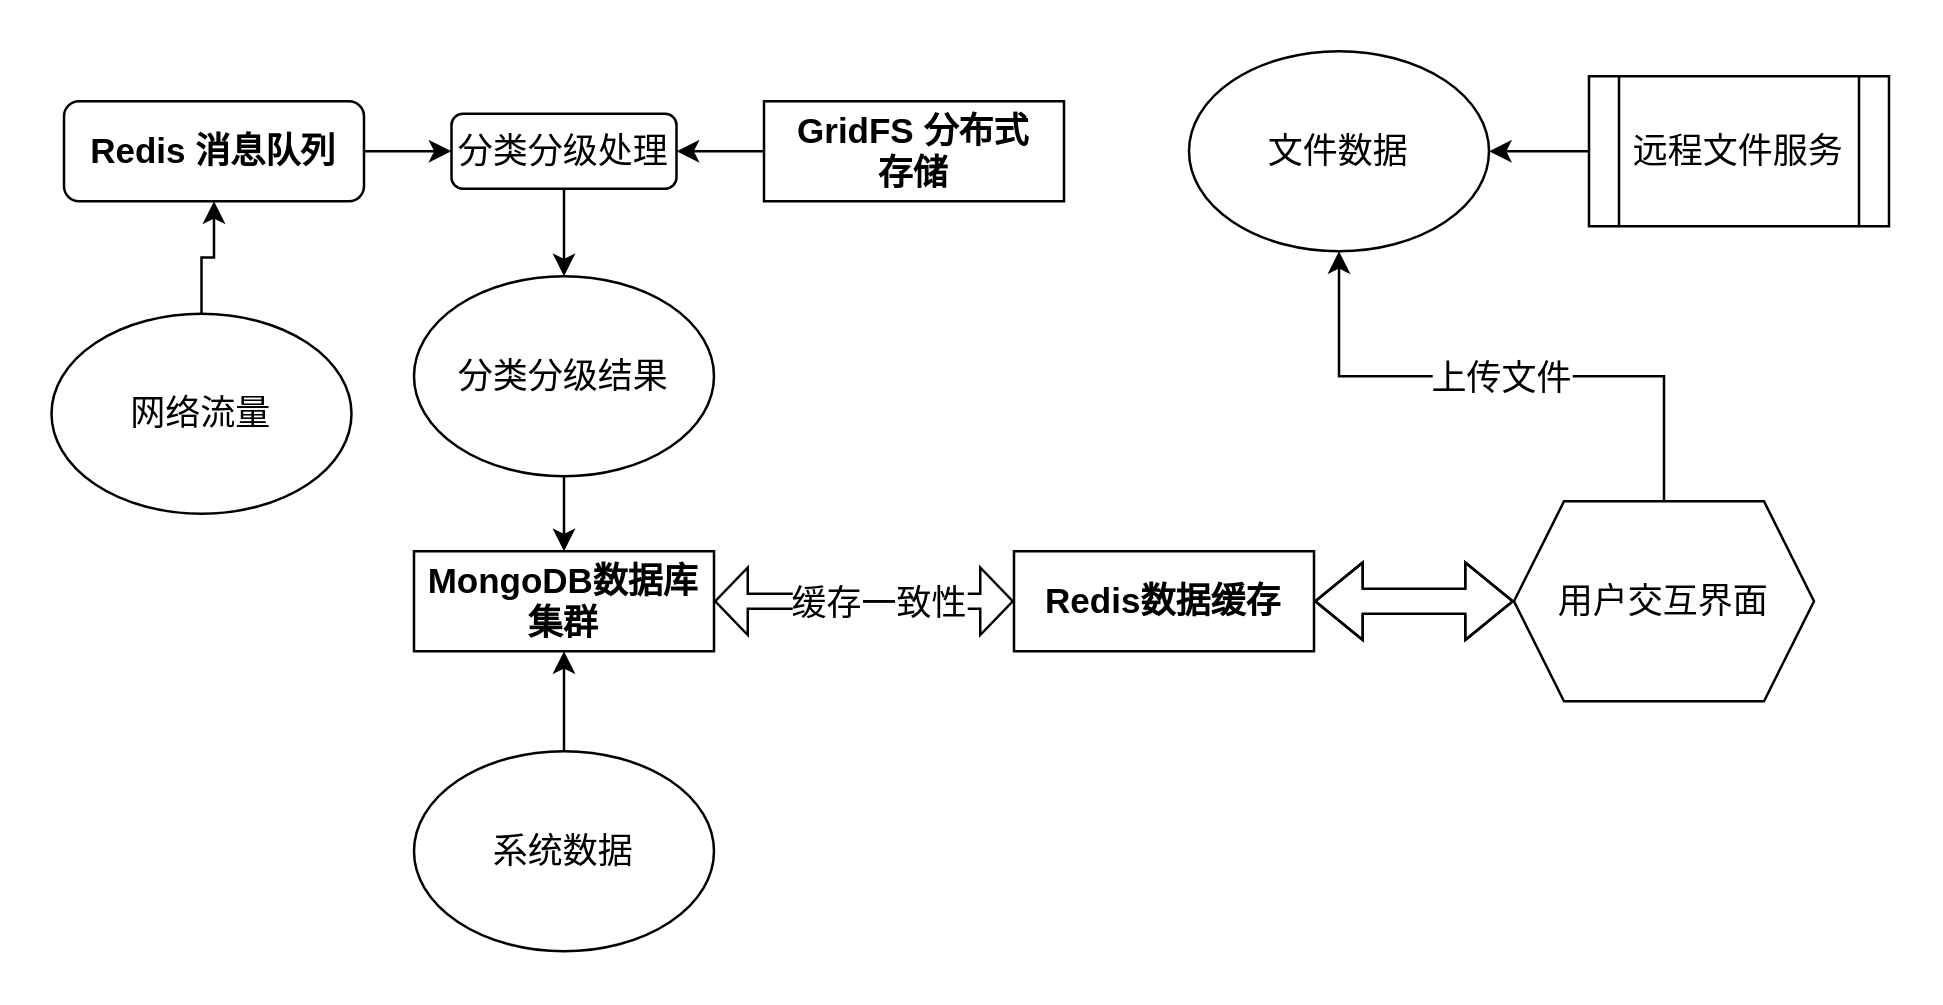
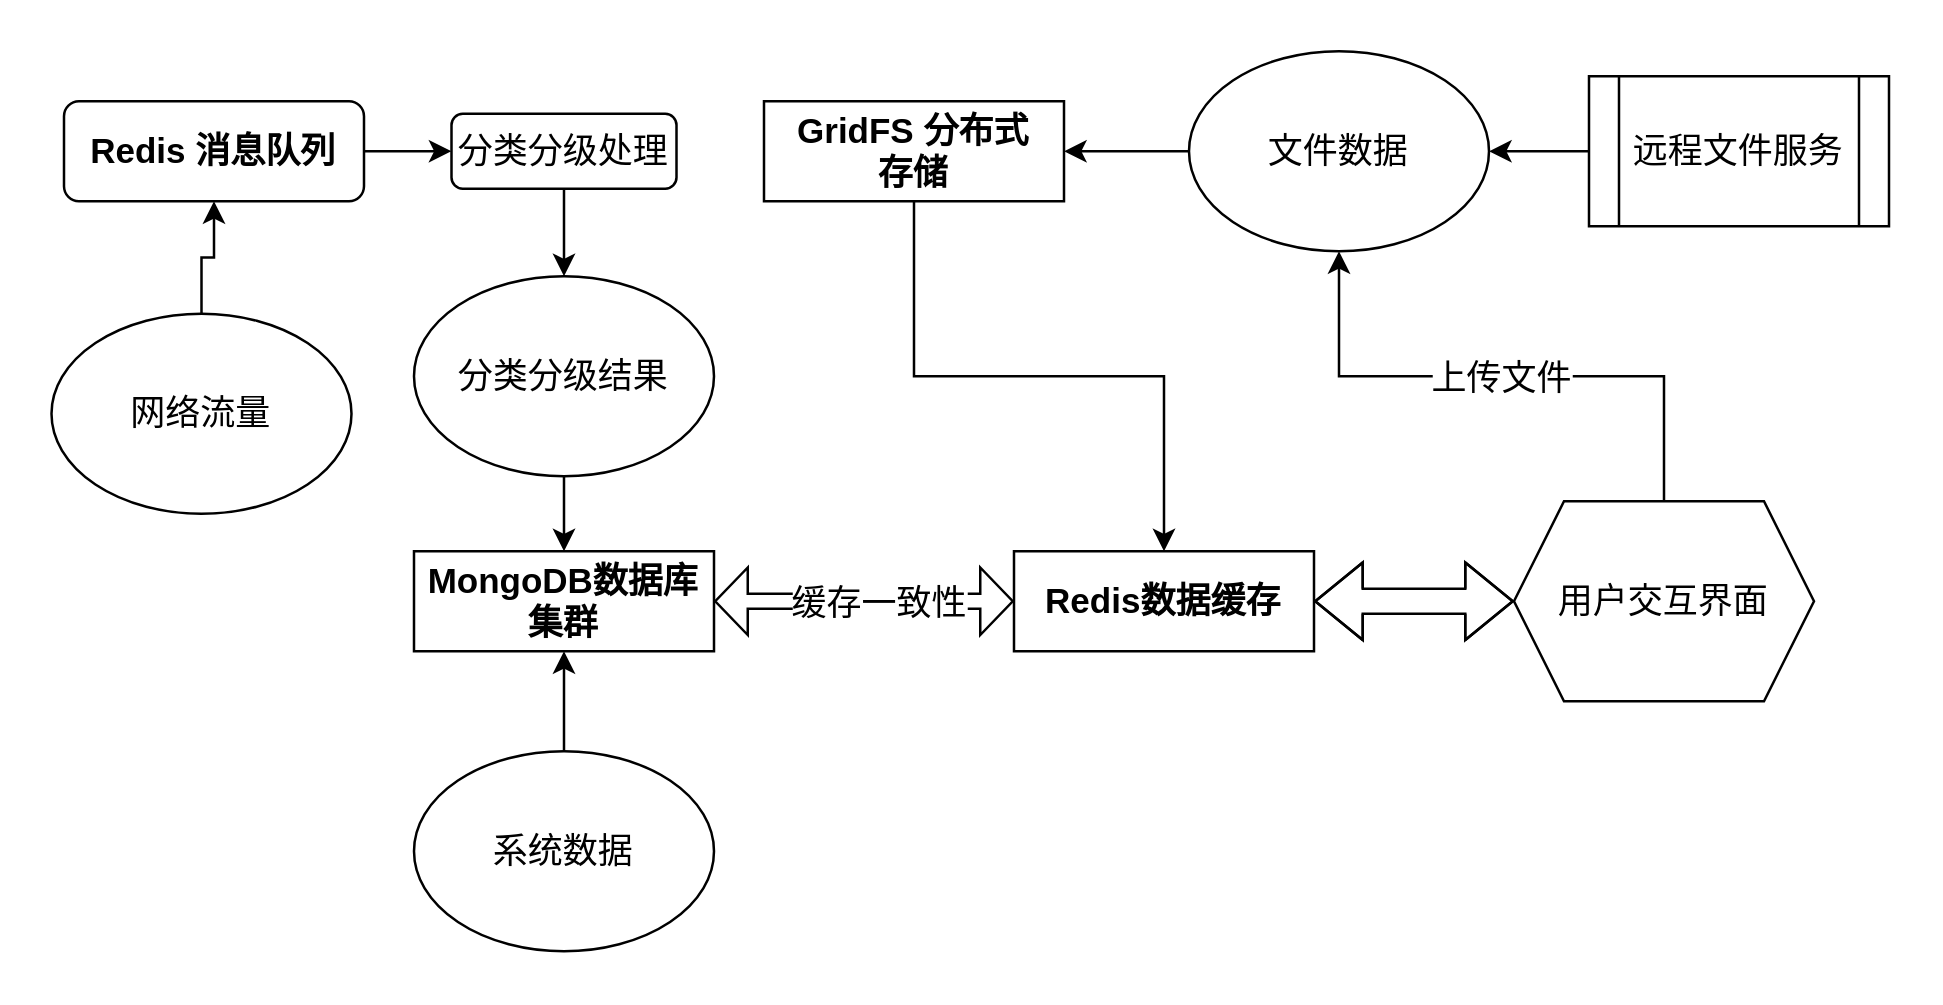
  <mxCell id="0" />
  <mxCell id="1" parent="0" />
  <mxCell id="2" value="" style="edgeStyle=orthogonalEdgeStyle;rounded=0;orthogonalLoop=1;jettySize=auto;html=1;fontSize=14;" edge="1" parent="1" source="3" target="27"><mxGeometry relative="1" as="geometry" /></mxCell>
  <mxCell id="3" value="&lt;b style=&quot;font-size: 14px;&quot;&gt;Redis 消息队列&lt;/b&gt;" style="whiteSpace=wrap;html=1;fontSize=14;rounded=1;" vertex="1" parent="1"><mxGeometry x="25" y="40" width="120" height="40" as="geometry" /></mxCell>
  <mxCell id="4" style="edgeStyle=orthogonalEdgeStyle;rounded=0;orthogonalLoop=1;jettySize=auto;html=1;exitX=0.5;exitY=1;exitDx=0;exitDy=0;fontSize=14;" edge="1" parent="1" source="3" target="3"><mxGeometry relative="1" as="geometry" /></mxCell>
  <mxCell id="5" style="edgeStyle=orthogonalEdgeStyle;rounded=0;orthogonalLoop=1;jettySize=auto;html=1;exitX=0.5;exitY=1;exitDx=0;exitDy=0;fontSize=14;" edge="1" parent="1" source="3" target="3"><mxGeometry relative="1" as="geometry" /></mxCell>
  <mxCell id="6" value="&lt;b style=&quot;font-size: 14px;&quot;&gt;Redis数据缓存&lt;/b&gt;" style="rounded=0;whiteSpace=wrap;html=1;fontSize=14;" vertex="1" parent="1"><mxGeometry x="405" y="220" width="120" height="40" as="geometry" /></mxCell>
  <mxCell id="7" value="&lt;b style=&quot;font-size: 14px;&quot;&gt;MongoDB数据库集群&lt;/b&gt;" style="rounded=0;whiteSpace=wrap;html=1;fontSize=14;" vertex="1" parent="1"><mxGeometry x="165" y="220" width="120" height="40" as="geometry" /></mxCell>
- <mxCell id="8" value="" style="edgeStyle=orthogonalEdgeStyle;rounded=0;orthogonalLoop=1;jettySize=auto;html=1;" edge="1" parent="1" source="9" target="27"><mxGeometry relative="1" as="geometry" /></mxCell>
+ <mxCell id="8" value="" style="edgeStyle=orthogonalEdgeStyle;rounded=0;orthogonalLoop=1;jettySize=auto;html=1;" edge="1" parent="1" source="9" target="6"><mxGeometry relative="1" as="geometry" /></mxCell>
  <mxCell id="9" value="&lt;b style=&quot;font-size: 14px;&quot;&gt;GridFS 分布式&lt;br&gt;存储&lt;/b&gt;" style="rounded=0;whiteSpace=wrap;html=1;fontSize=14;" vertex="1" parent="1"><mxGeometry x="305" y="40" width="120" height="40" as="geometry" /></mxCell>
  <mxCell id="10" value="" style="edgeStyle=orthogonalEdgeStyle;rounded=0;orthogonalLoop=1;jettySize=auto;html=1;fontSize=14;" edge="1" parent="1" source="11" target="3"><mxGeometry relative="1" as="geometry" /></mxCell>
  <mxCell id="11" value="网络流量" style="ellipse;whiteSpace=wrap;html=1;fontSize=14;" vertex="1" parent="1"><mxGeometry x="20" y="125" width="120" height="80" as="geometry" /></mxCell>
+ <mxCell id="12" style="edgeStyle=orthogonalEdgeStyle;rounded=0;orthogonalLoop=1;jettySize=auto;html=1;exitX=0;exitY=0.5;exitDx=0;exitDy=0;entryX=1;entryY=0.5;entryDx=0;entryDy=0;fontSize=14;" edge="1" parent="1" source="13" target="9"><mxGeometry relative="1" as="geometry" /></mxCell>
  <mxCell id="13" value="文件数据" style="ellipse;whiteSpace=wrap;html=1;fontSize=14;" vertex="1" parent="1"><mxGeometry x="475" y="20" width="120" height="80" as="geometry" /></mxCell>
  <mxCell id="14" value="" style="edgeStyle=orthogonalEdgeStyle;rounded=0;orthogonalLoop=1;jettySize=auto;html=1;fontSize=14;" edge="1" parent="1" source="15" target="7"><mxGeometry relative="1" as="geometry" /></mxCell>
  <mxCell id="15" value="系统数据" style="ellipse;whiteSpace=wrap;html=1;fontSize=14;" vertex="1" parent="1"><mxGeometry x="165" y="300" width="120" height="80" as="geometry" /></mxCell>
  <mxCell id="16" value="" style="edgeStyle=orthogonalEdgeStyle;rounded=0;orthogonalLoop=1;jettySize=auto;html=1;fontSize=14;" edge="1" parent="1" source="17" target="7"><mxGeometry relative="1" as="geometry" /></mxCell>
  <mxCell id="17" value="分类分级结果" style="ellipse;whiteSpace=wrap;html=1;fontSize=14;" vertex="1" parent="1"><mxGeometry x="165" y="110" width="120" height="80" as="geometry" /></mxCell>
  <mxCell id="18" value="" style="shape=flexArrow;endArrow=classic;startArrow=classic;html=1;rounded=0;entryX=0;entryY=0.5;entryDx=0;entryDy=0;exitX=1;exitY=0.5;exitDx=0;exitDy=0;width=6;endSize=4;startSize=4;fontSize=14;" edge="1" parent="1" source="7" target="6"><mxGeometry width="100" height="100" relative="1" as="geometry"><mxPoint x="305" y="220" as="sourcePoint" /><mxPoint x="405" y="120" as="targetPoint" /></mxGeometry></mxCell>
  <mxCell id="19" value="&lt;font style=&quot;font-size: 14px;&quot;&gt;缓存一致性&lt;/font&gt;" style="edgeLabel;html=1;align=center;verticalAlign=middle;resizable=0;points=[];fontSize=14;" vertex="1" connectable="0" parent="18"><mxGeometry x="-0.182" y="4" relative="1" as="geometry"><mxPoint x="16" y="4" as="offset" /></mxGeometry></mxCell>
  <mxCell id="20" value="" style="shape=flexArrow;endArrow=classic;startArrow=classic;html=1;rounded=0;exitX=1;exitY=0.5;exitDx=0;exitDy=0;fontSize=14;" edge="1" parent="1" source="6"><mxGeometry width="100" height="100" relative="1" as="geometry"><mxPoint x="485" y="200" as="sourcePoint" /><mxPoint x="605" y="240" as="targetPoint" /><Array as="points"><mxPoint x="585" y="240" /></Array></mxGeometry></mxCell>
  <mxCell id="21" style="edgeStyle=orthogonalEdgeStyle;rounded=0;orthogonalLoop=1;jettySize=auto;html=1;exitX=0.5;exitY=0;exitDx=0;exitDy=0;entryX=0.5;entryY=1;entryDx=0;entryDy=0;fontSize=14;" edge="1" parent="1" source="23" target="13"><mxGeometry relative="1" as="geometry"><mxPoint x="625" y="200" as="sourcePoint" /></mxGeometry></mxCell>
  <mxCell id="22" value="&lt;font style=&quot;font-size: 14px;&quot;&gt;上传文件&lt;/font&gt;" style="edgeLabel;html=1;align=center;verticalAlign=middle;resizable=0;points=[];fontSize=14;" vertex="1" connectable="0" parent="21"><mxGeometry x="-0.179" relative="1" as="geometry"><mxPoint x="-22" as="offset" /></mxGeometry></mxCell>
  <mxCell id="23" value="用户交互界面" style="shape=hexagon;perimeter=hexagonPerimeter2;whiteSpace=wrap;html=1;fixedSize=1;fontSize=14;" vertex="1" parent="1"><mxGeometry x="605" y="200" width="120" height="80" as="geometry" /></mxCell>
  <mxCell id="24" value="" style="edgeStyle=orthogonalEdgeStyle;rounded=0;orthogonalLoop=1;jettySize=auto;html=1;fontSize=14;" edge="1" parent="1" source="25" target="13"><mxGeometry relative="1" as="geometry" /></mxCell>
  <mxCell id="25" value="远程文件服务" style="shape=process;whiteSpace=wrap;html=1;backgroundOutline=1;fontSize=14;" vertex="1" parent="1"><mxGeometry x="635" y="30" width="120" height="60" as="geometry" /></mxCell>
  <mxCell id="26" value="" style="edgeStyle=orthogonalEdgeStyle;rounded=0;orthogonalLoop=1;jettySize=auto;html=1;fontSize=14;" edge="1" parent="1" source="27" target="17"><mxGeometry relative="1" as="geometry" /></mxCell>
  <mxCell id="27" value="分类分级处理" style="rounded=1;whiteSpace=wrap;html=1;fontSize=14;" vertex="1" parent="1"><mxGeometry x="180" y="45" width="90" height="30" as="geometry" /></mxCell>
